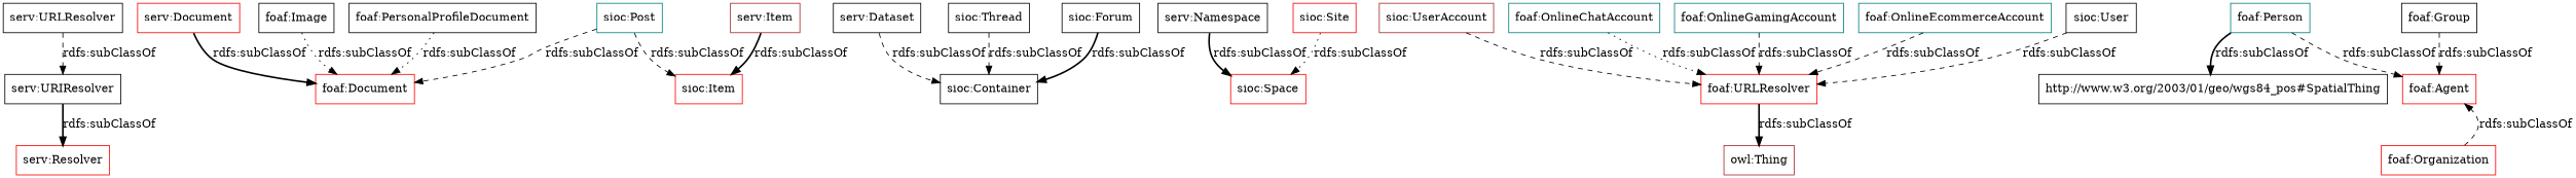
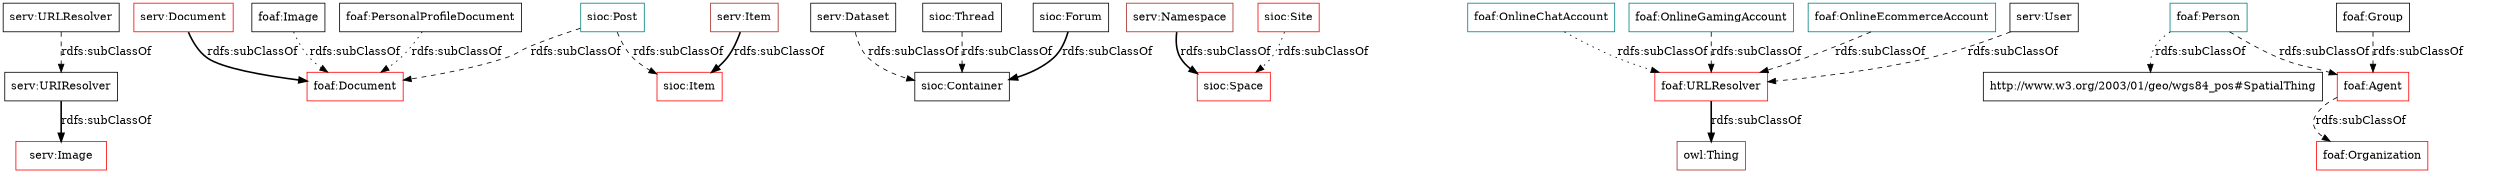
  digraph {
    rankdir=TB
    node [color=black shape=rectangle]
    edge [style=dashed]
    "serv:URLResolver"
    "serv:URIResolver"
-   "serv:Resolver" [color=red]
+   "serv:Resolver" [color=red label="serv:Image"]
    "serv:Document" [color=red]
    "foaf:Document" [color=red]
    "serv:Dataset"
    "sioc:Container"
    "serv:Item" [color=brown]
    "sioc:Item" [color=red]
-   "serv:Namespace"
+   "serv:Namespace" [color=brown]
    "sioc:Space" [color=red]
    "sioc:Thread"
-   "sioc:UserAccount" [color=brown]
    n14 [color=red label="foaf:URLResolver"]
    "owl:Thing" [color=brown]
    "sioc:Post" [color=teal]
    "sioc:Site" [color=red]
    "sioc:Forum"
    "foaf:Image"
    "foaf:Person" [color=teal]
    "foaf:Agent" [color=red]
    "http://www.w3.org/2003/01/geo/wgs84_pos#SpatialThing"
    "foaf:OnlineChatAccount" [color=teal]
    "foaf:PersonalProfileDocument"
    "foaf:OnlineGamingAccount" [color=teal]
    "foaf:Organization" [color=red]
    "foaf:Group"
    "foaf:OnlineEcommerceAccount" [color=teal]
-   "sioc:User"
+   "sioc:User" [label="serv:User"]
    "serv:URLResolver" -> "serv:URIResolver" [label="rdfs:subClassOf"]
    "serv:URIResolver" -> "serv:Resolver" [label="rdfs:subClassOf" style=bold]
    "serv:Document" -> "foaf:Document" [label="rdfs:subClassOf" style=bold]
    "serv:Dataset" -> "sioc:Container" [label="rdfs:subClassOf"]
    "serv:Item" -> "sioc:Item" [label="rdfs:subClassOf" style=bold]
    "serv:Namespace" -> "sioc:Space" [label="rdfs:subClassOf" style=bold]
    "sioc:Thread" -> "sioc:Container" [label="rdfs:subClassOf"]
-   "sioc:UserAccount" -> n14 [label="rdfs:subClassOf"]
    n14 -> "owl:Thing" [label="rdfs:subClassOf" style=bold]
    "sioc:Post" -> "foaf:Document" [label="rdfs:subClassOf"]
    "sioc:Post" -> "sioc:Item" [label="rdfs:subClassOf"]
    "sioc:Site" -> "sioc:Space" [label="rdfs:subClassOf" style=dotted]
    "sioc:Forum" -> "sioc:Container" [label="rdfs:subClassOf" style=bold]
    "foaf:Image" -> "foaf:Document" [label="rdfs:subClassOf" style=dotted]
    "foaf:Person" -> "foaf:Agent" [label="rdfs:subClassOf"]
-   "foaf:Person" -> "http://www.w3.org/2003/01/geo/wgs84_pos#SpatialThing" [label="rdfs:subClassOf" style=bold]
+   "foaf:Person" -> "http://www.w3.org/2003/01/geo/wgs84_pos#SpatialThing" [label="rdfs:subClassOf" style=dotted]
    "foaf:OnlineChatAccount" -> n14 [label="rdfs:subClassOf" style=dotted]
    "foaf:PersonalProfileDocument" -> "foaf:Document" [label="rdfs:subClassOf" style=dotted]
    "foaf:OnlineGamingAccount" -> n14 [label="rdfs:subClassOf"]
-   "foaf:Organization" -> "foaf:Agent" [label="rdfs:subClassOf"]
+   "foaf:Agent" -> "foaf:Organization" [label="rdfs:subClassOf"]
    "foaf:Group" -> "foaf:Agent" [label="rdfs:subClassOf"]
    "foaf:OnlineEcommerceAccount" -> n14 [label="rdfs:subClassOf"]
    "sioc:User" -> n14 [label="rdfs:subClassOf"]
  }
